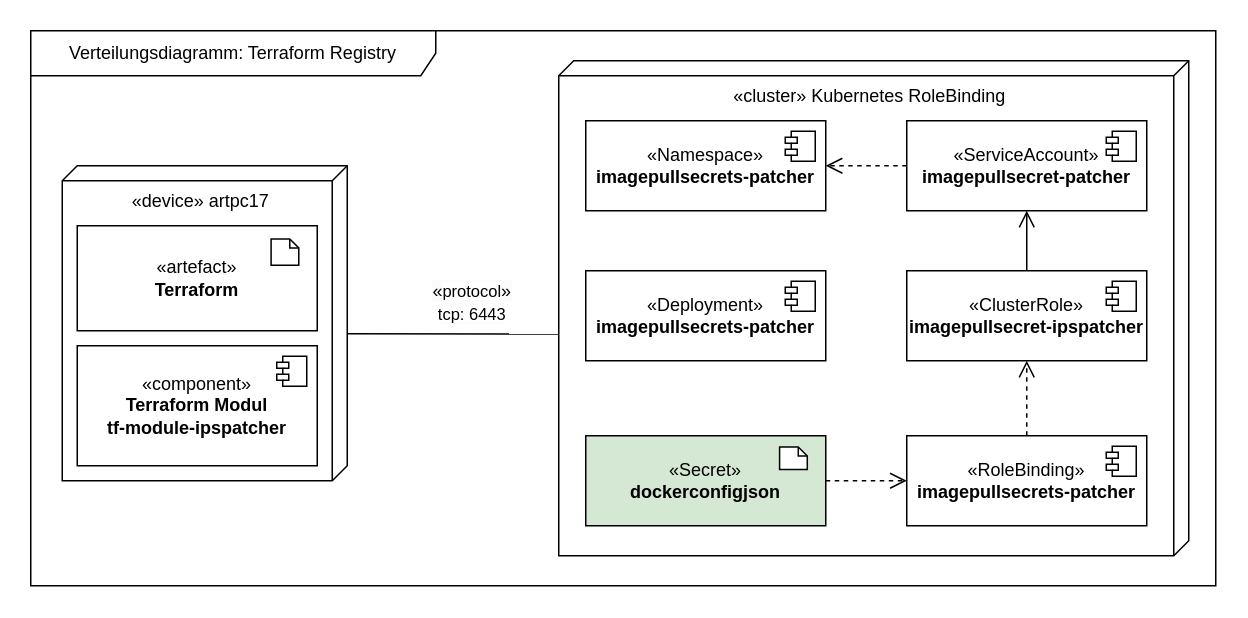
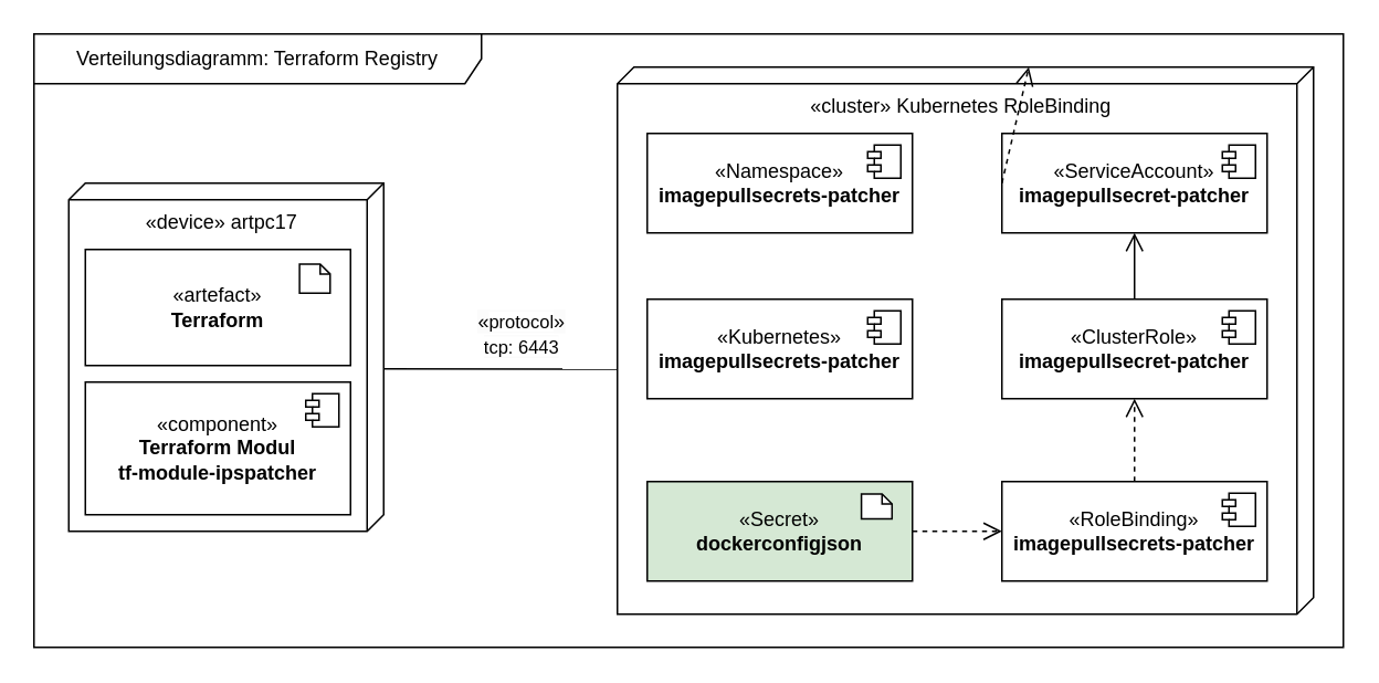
  <mxCell id="0" />
  <mxCell id="1" parent="0" />
  <mxCell id="2" value="«device» artpc17" style="verticalAlign=top;align=center;shape=cube;size=10;direction=south;html=1;boundedLbl=1;spacingLeft=5;whiteSpace=wrap;" vertex="1" parent="1"><mxGeometry x="41" y="110" width="190" height="210" as="geometry" /></mxCell>
  <mxCell id="3" value="«component»&lt;br&gt;&lt;b&gt;Terraform Modul&lt;br&gt;tf-module-ipspatcher&lt;/b&gt;" style="html=1;dropTarget=0;whiteSpace=wrap;" vertex="1" parent="1"><mxGeometry x="51" y="230" width="160" height="80" as="geometry" /></mxCell>
  <mxCell id="4" value="" style="shape=module;jettyWidth=8;jettyHeight=4;" vertex="1" parent="3"><mxGeometry x="1" width="20" height="20" relative="1" as="geometry"><mxPoint x="-27" y="7" as="offset" /></mxGeometry></mxCell>
  <mxCell id="5" value="" style="group" vertex="1" connectable="0" parent="1"><mxGeometry x="51" y="150" width="160" height="70" as="geometry" /></mxCell>
  <mxCell id="6" value="«artefact»&lt;br&gt;&lt;b&gt;Terraform&lt;/b&gt;" style="html=1;dropTarget=0;whiteSpace=wrap;" vertex="1" parent="5"><mxGeometry width="160" height="70" as="geometry" /></mxCell>
  <mxCell id="7" value="" style="shape=note2;boundedLbl=1;whiteSpace=wrap;html=1;size=6;verticalAlign=top;align=left;spacingLeft=5;" vertex="1" parent="5"><mxGeometry x="129.231" y="8.75" width="18.462" height="17.5" as="geometry" /></mxCell>
  <mxCell id="8" style="edgeStyle=orthogonalEdgeStyle;rounded=0;orthogonalLoop=1;jettySize=auto;html=1;endArrow=none;endFill=0;entryX=0.552;entryY=1;entryDx=0;entryDy=0;entryPerimeter=0;" edge="1" parent="1" target="11"><mxGeometry relative="1" as="geometry"><mxPoint x="545" y="255" as="targetPoint" /><Array as="points"><mxPoint x="231" y="222" /></Array><mxPoint x="231" y="222" as="sourcePoint" /></mxGeometry></mxCell>
  <mxCell id="9" value="&lt;span style=&quot;font-size: 12px; text-wrap: wrap; background-color: rgb(251, 251, 251);&quot;&gt;&lt;span style=&quot;text-wrap-style: initial; background-color: rgb(251, 251, 251);&quot;&gt;«&lt;/span&gt;&lt;span style=&quot;font-size: 11px; text-wrap-mode: nowrap; background-color: rgb(255, 255, 255);&quot;&gt;protocol&lt;/span&gt;&lt;span style=&quot;text-wrap-style: initial; background-color: rgb(251, 251, 251);&quot;&gt;»&lt;/span&gt;&lt;br style=&quot;font-size: 11px; text-wrap-mode: nowrap;&quot;&gt;&lt;span style=&quot;font-size: 11px; text-wrap-mode: nowrap; background-color: rgb(255, 255, 255);&quot;&gt;tcp: 6443&lt;/span&gt;&lt;/span&gt;" style="edgeLabel;html=1;align=center;verticalAlign=middle;resizable=0;points=[];" vertex="1" connectable="0" parent="8"><mxGeometry x="-0.261" y="2" relative="1" as="geometry"><mxPoint x="30" y="-20" as="offset" /></mxGeometry></mxCell>
  <mxCell id="10" value="Verteilungsdiagramm: Terraform Registry" style="shape=umlFrame;whiteSpace=wrap;html=1;pointerEvents=0;recursiveResize=0;container=1;collapsible=0;width=270;height=30;" vertex="1" parent="1"><mxGeometry x="20" y="20" width="790" height="370" as="geometry" /></mxCell>
  <mxCell id="11" value="«cluster» Kubernetes RoleBinding" style="verticalAlign=top;align=center;shape=cube;size=10;direction=south;html=1;boundedLbl=1;spacingLeft=5;whiteSpace=wrap;" vertex="1" parent="10"><mxGeometry x="352" y="20" width="420" height="330" as="geometry" /></mxCell>
  <mxCell id="12" value="«Namespace»&lt;b&gt;&lt;br&gt;imagepullsecrets-patcher&lt;/b&gt;" style="html=1;dropTarget=0;whiteSpace=wrap;" vertex="1" parent="10"><mxGeometry x="370" y="60" width="160" height="60" as="geometry" /></mxCell>
  <mxCell id="13" value="" style="shape=module;jettyWidth=8;jettyHeight=4;" vertex="1" parent="12"><mxGeometry x="1" width="20" height="20" relative="1" as="geometry"><mxPoint x="-27" y="7" as="offset" /></mxGeometry></mxCell>
  <mxCell id="14" value="«ServiceAccount»&lt;div&gt;&lt;b&gt;imagepullsecret-patcher&lt;/b&gt;&lt;/div&gt;" style="html=1;dropTarget=0;whiteSpace=wrap;" vertex="1" parent="10"><mxGeometry x="584" y="60" width="160" height="60" as="geometry" /></mxCell>
  <mxCell id="15" value="" style="shape=module;jettyWidth=8;jettyHeight=4;" vertex="1" parent="14"><mxGeometry x="1" width="20" height="20" relative="1" as="geometry"><mxPoint x="-27" y="7" as="offset" /></mxGeometry></mxCell>
- <mxCell id="16" value="«ClusterRole»&lt;b&gt;&lt;br&gt;imagepullsecret-ipspatcher&lt;/b&gt;" style="html=1;dropTarget=0;whiteSpace=wrap;" vertex="1" parent="10"><mxGeometry x="584" y="160" width="160" height="60" as="geometry" /></mxCell>
+ <mxCell id="16" value="«ClusterRole»&lt;b&gt;&lt;br&gt;imagepullsecret-patcher&lt;/b&gt;" style="html=1;dropTarget=0;whiteSpace=wrap;" vertex="1" parent="10"><mxGeometry x="584" y="160" width="160" height="60" as="geometry" /></mxCell>
  <mxCell id="17" value="" style="shape=module;jettyWidth=8;jettyHeight=4;" vertex="1" parent="16"><mxGeometry x="1" width="20" height="20" relative="1" as="geometry"><mxPoint x="-27" y="7" as="offset" /></mxGeometry></mxCell>
  <mxCell id="18" value="" style="group" vertex="1" connectable="0" parent="10"><mxGeometry x="370" y="270" width="160" height="60" as="geometry" /></mxCell>
  <mxCell id="19" value="«Secret»&lt;br&gt;&lt;b&gt;dockerconfigjson&lt;/b&gt;" style="html=1;dropTarget=0;whiteSpace=wrap;fillColor=#d5e8d4;" vertex="1" parent="18"><mxGeometry width="160" height="60" as="geometry" /></mxCell>
  <mxCell id="20" value="" style="shape=note2;boundedLbl=1;whiteSpace=wrap;html=1;size=6;verticalAlign=top;align=left;spacingLeft=5;" vertex="1" parent="18"><mxGeometry x="129.231" y="7.5" width="18.462" height="15" as="geometry" /></mxCell>
  <mxCell id="21" style="rounded=0;orthogonalLoop=1;jettySize=auto;html=1;exitX=0.5;exitY=0;exitDx=0;exitDy=0;dashed=0;endArrow=open;endFill=0;strokeWidth=1;endSize=9;startSize=6;entryX=0.5;entryY=1;entryDx=0;entryDy=0;" edge="1" parent="10" source="16" target="14"><mxGeometry relative="1" as="geometry"><mxPoint x="384" y="350" as="sourcePoint" /><mxPoint x="384" y="230" as="targetPoint" /></mxGeometry></mxCell>
- <mxCell id="22" style="rounded=0;orthogonalLoop=1;jettySize=auto;html=1;dashed=1;endArrow=open;endFill=0;strokeWidth=1;endSize=9;startSize=6;entryX=1;entryY=0.5;entryDx=0;entryDy=0;exitX=0;exitY=0.5;exitDx=0;exitDy=0;" edge="1" parent="10" source="14" target="12"><mxGeometry relative="1" as="geometry"><mxPoint x="530" y="162" as="sourcePoint" /><mxPoint x="540" y="200" as="targetPoint" /></mxGeometry></mxCell>
+ <mxCell id="22" style="rounded=0;orthogonalLoop=1;jettySize=auto;html=1;dashed=1;endArrow=open;endFill=0;strokeWidth=1;endSize=9;startSize=6;exitX=0;exitY=0.5;exitDx=0;exitDy=0;" edge="1" parent="10" source="14" target="11"><mxGeometry relative="1" as="geometry"><mxPoint x="530" y="162" as="sourcePoint" /><mxPoint x="540" y="200" as="targetPoint" /></mxGeometry></mxCell>
  <mxCell id="23" value="«RoleBinding»&lt;b&gt;&lt;br&gt;imagepullsecrets-patcher&lt;/b&gt;" style="html=1;dropTarget=0;whiteSpace=wrap;" vertex="1" parent="10"><mxGeometry x="584" y="270" width="160" height="60" as="geometry" /></mxCell>
  <mxCell id="24" value="" style="shape=module;jettyWidth=8;jettyHeight=4;" vertex="1" parent="23"><mxGeometry x="1" width="20" height="20" relative="1" as="geometry"><mxPoint x="-27" y="7" as="offset" /></mxGeometry></mxCell>
  <mxCell id="25" style="rounded=0;orthogonalLoop=1;jettySize=auto;html=1;entryX=0;entryY=0.5;entryDx=0;entryDy=0;dashed=1;endArrow=open;endFill=0;strokeWidth=1;endSize=9;startSize=6;" edge="1" parent="10" target="23"><mxGeometry relative="1" as="geometry"><mxPoint x="530" y="300" as="sourcePoint" /><mxPoint x="410" y="250" as="targetPoint" /></mxGeometry></mxCell>
  <mxCell id="26" style="rounded=0;orthogonalLoop=1;jettySize=auto;html=1;exitX=0.5;exitY=0;exitDx=0;exitDy=0;entryX=0.5;entryY=1;entryDx=0;entryDy=0;dashed=1;endArrow=open;endFill=0;strokeWidth=1;endSize=9;startSize=6;" edge="1" parent="10" source="23" target="16"><mxGeometry relative="1" as="geometry"><mxPoint x="384" y="350" as="sourcePoint" /><mxPoint x="384" y="230" as="targetPoint" /><Array as="points" /></mxGeometry></mxCell>
- <mxCell id="27" value="«Deployment»&lt;b&gt;&lt;br&gt;imagepullsecrets-patcher&lt;/b&gt;" style="html=1;dropTarget=0;whiteSpace=wrap;" vertex="1" parent="10"><mxGeometry x="370" y="160" width="160" height="60" as="geometry" /></mxCell>
+ <mxCell id="27" value="«Kubernetes»&lt;b&gt;&lt;br&gt;imagepullsecrets-patcher&lt;/b&gt;" style="html=1;dropTarget=0;whiteSpace=wrap;" vertex="1" parent="10"><mxGeometry x="370" y="160" width="160" height="60" as="geometry" /></mxCell>
  <mxCell id="28" value="" style="shape=module;jettyWidth=8;jettyHeight=4;" vertex="1" parent="27"><mxGeometry x="1" width="20" height="20" relative="1" as="geometry"><mxPoint x="-27" y="7" as="offset" /></mxGeometry></mxCell>
